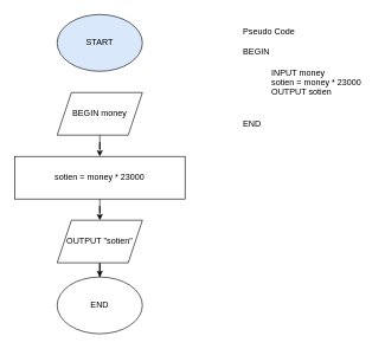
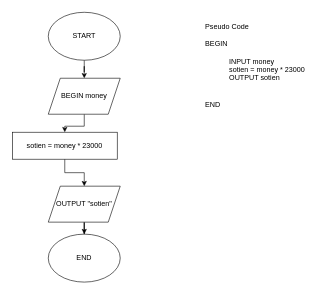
  <mxCell id="0" />
  <mxCell id="1" parent="0" />
- <mxCell id="3" value="START" style="ellipse;whiteSpace=wrap;html=1;fillColor=#dae8fc;" vertex="1" parent="1"><mxGeometry x="80" y="20" width="120" height="80" as="geometry" /></mxCell>
+ <mxCell id="2" value="" style="edgeStyle=orthogonalEdgeStyle;rounded=0;orthogonalLoop=1;jettySize=auto;html=1;" edge="1" parent="1" source="3" target="6"><mxGeometry relative="1" as="geometry" /></mxCell>
+ <mxCell id="3" value="START" style="ellipse;whiteSpace=wrap;html=1;" vertex="1" parent="1"><mxGeometry x="80" y="20" width="120" height="80" as="geometry" /></mxCell>
  <mxCell id="4" value="END" style="ellipse;whiteSpace=wrap;html=1;" vertex="1" parent="1"><mxGeometry x="80" y="390" width="120" height="80" as="geometry" /></mxCell>
  <mxCell id="5" value="" style="edgeStyle=orthogonalEdgeStyle;rounded=0;orthogonalLoop=1;jettySize=auto;html=1;" edge="1" parent="1" source="6" target="8"><mxGeometry relative="1" as="geometry" /></mxCell>
  <mxCell id="6" value="BEGIN money" style="shape=parallelogram;perimeter=parallelogramPerimeter;whiteSpace=wrap;html=1;fixedSize=1;" vertex="1" parent="1"><mxGeometry x="80" y="130" width="120" height="60" as="geometry" /></mxCell>
  <mxCell id="7" value="" style="edgeStyle=orthogonalEdgeStyle;rounded=0;orthogonalLoop=1;jettySize=auto;html=1;" edge="1" parent="1" source="8" target="10"><mxGeometry relative="1" as="geometry" /></mxCell>
- <mxCell id="8" value="sotien = money * 23000" style="rounded=0;whiteSpace=wrap;html=1;" vertex="1" parent="1"><mxGeometry x="20" y="220" width="240" height="60" as="geometry" /></mxCell>
+ <mxCell id="8" value="sotien = money * 23000" style="rounded=0;whiteSpace=wrap;html=1;" vertex="1" parent="1"><mxGeometry x="20" y="220" width="175" height="45" as="geometry" /></mxCell>
  <mxCell id="9" value="" style="edgeStyle=orthogonalEdgeStyle;rounded=0;orthogonalLoop=1;jettySize=auto;html=1;" edge="1" parent="1" source="10" target="4"><mxGeometry relative="1" as="geometry" /></mxCell>
  <mxCell id="10" value="OUTPUT &quot;sotien&quot;" style="shape=parallelogram;perimeter=parallelogramPerimeter;whiteSpace=wrap;html=1;fixedSize=1;" vertex="1" parent="1"><mxGeometry x="80" y="310" width="120" height="60" as="geometry" /></mxCell>
  <mxCell id="11" value="Pseudo Code&lt;br&gt;&lt;br&gt;BEGIN&lt;br&gt;&lt;br&gt;&lt;blockquote style=&quot;margin: 0 0 0 40px ; border: none ; padding: 0px&quot;&gt;INPUT money&lt;br&gt;sotien = money * 23000&lt;br&gt;OUTPUT sotien&lt;/blockquote&gt;&lt;br&gt;&lt;br&gt;END" style="text;html=1;strokeColor=none;fillColor=none;align=left;verticalAlign=top;whiteSpace=wrap;rounded=0;" vertex="1" parent="1"><mxGeometry x="340" y="30" width="180" height="190" as="geometry" /></mxCell>
